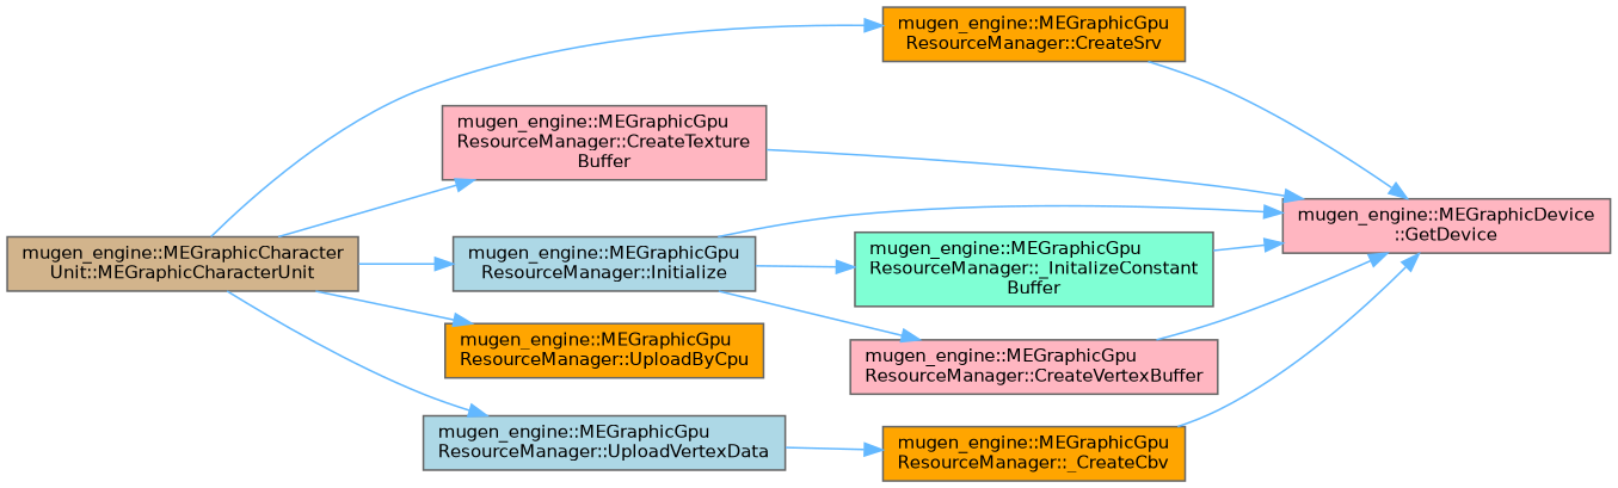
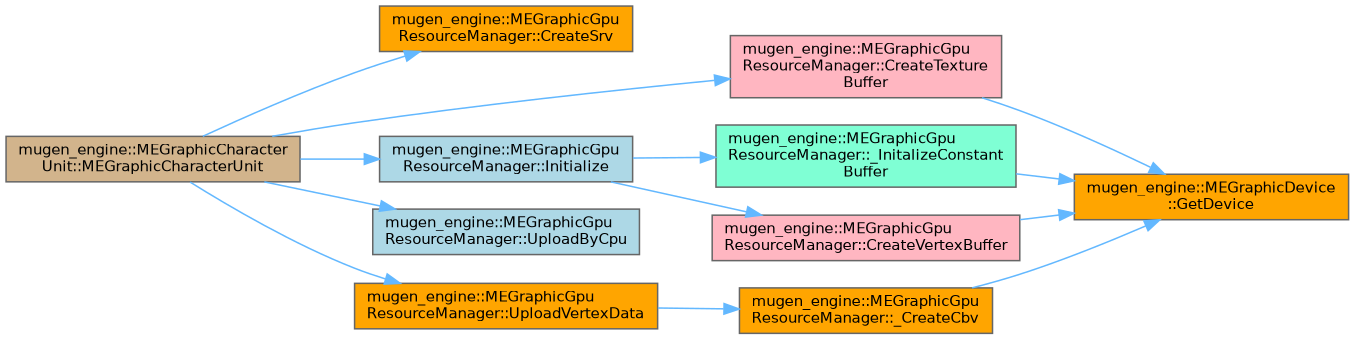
  digraph {
    rankdir=LR
    node [color=grey40 fillcolor=orange fontname=Helvetica fontsize=10 shape=box style=filled]
    edge [color=steelblue1 fontname=Helvetica fontsize=10 labelfontname=Helvetica labelfontsize=10 style=solid]
    n1 [color=gray40 fillcolor=tan fontcolor=black height=0.2 label="mugen_engine::MEGraphicCharacter\lUnit::MEGraphicCharacterUnit" width=0.4]
    n2 [height=0.2 label="mugen_engine::MEGraphicGpu\lResourceManager::CreateSrv" width=0.4]
    n3 [fillcolor=lightpink height=0.2 label="mugen_engine::MEGraphicGpu\lResourceManager::CreateTexture\lBuffer" width=0.4]
    n4 [fillcolor=lightblue height=0.2 label="mugen_engine::MEGraphicGpu\lResourceManager::Initialize" width=0.4]
-   n5 [height=0.2 label="mugen_engine::MEGraphicGpu\lResourceManager::UploadByCpu" width=0.4]
-   n6 [fillcolor=lightblue height=0.2 label="mugen_engine::MEGraphicGpu\lResourceManager::UploadVertexData" width=0.4]
-   n7 [fillcolor=lightpink height=0.2 label="mugen_engine::MEGraphicDevice\l::GetDevice" width=0.4]
+   n5 [fillcolor=lightblue height=0.2 label="mugen_engine::MEGraphicGpu\lResourceManager::UploadByCpu" width=0.4]
+   n6 [height=0.2 label="mugen_engine::MEGraphicGpu\lResourceManager::UploadVertexData" width=0.4]
+   n7 [height=0.2 label="mugen_engine::MEGraphicDevice\l::GetDevice" width=0.4]
    n8 [fillcolor=aquamarine height=0.2 label="mugen_engine::MEGraphicGpu\lResourceManager::_InitalizeConstant\lBuffer" width=0.4]
    n9 [fillcolor=lightpink height=0.2 label="mugen_engine::MEGraphicGpu\lResourceManager::CreateVertexBuffer" width=0.4]
    n10 [height=0.2 label="mugen_engine::MEGraphicGpu\lResourceManager::_CreateCbv" width=0.4]
    n1 -> n2
    n1 -> n3
    n1 -> n4
    n1 -> n5
    n1 -> n6
-   n2 -> n7
    n3 -> n7
-   n4 -> n7
    n4 -> n8
    n4 -> n9
    n6 -> n10
    n8 -> n7
    n9 -> n7
    n10 -> n7
  }
